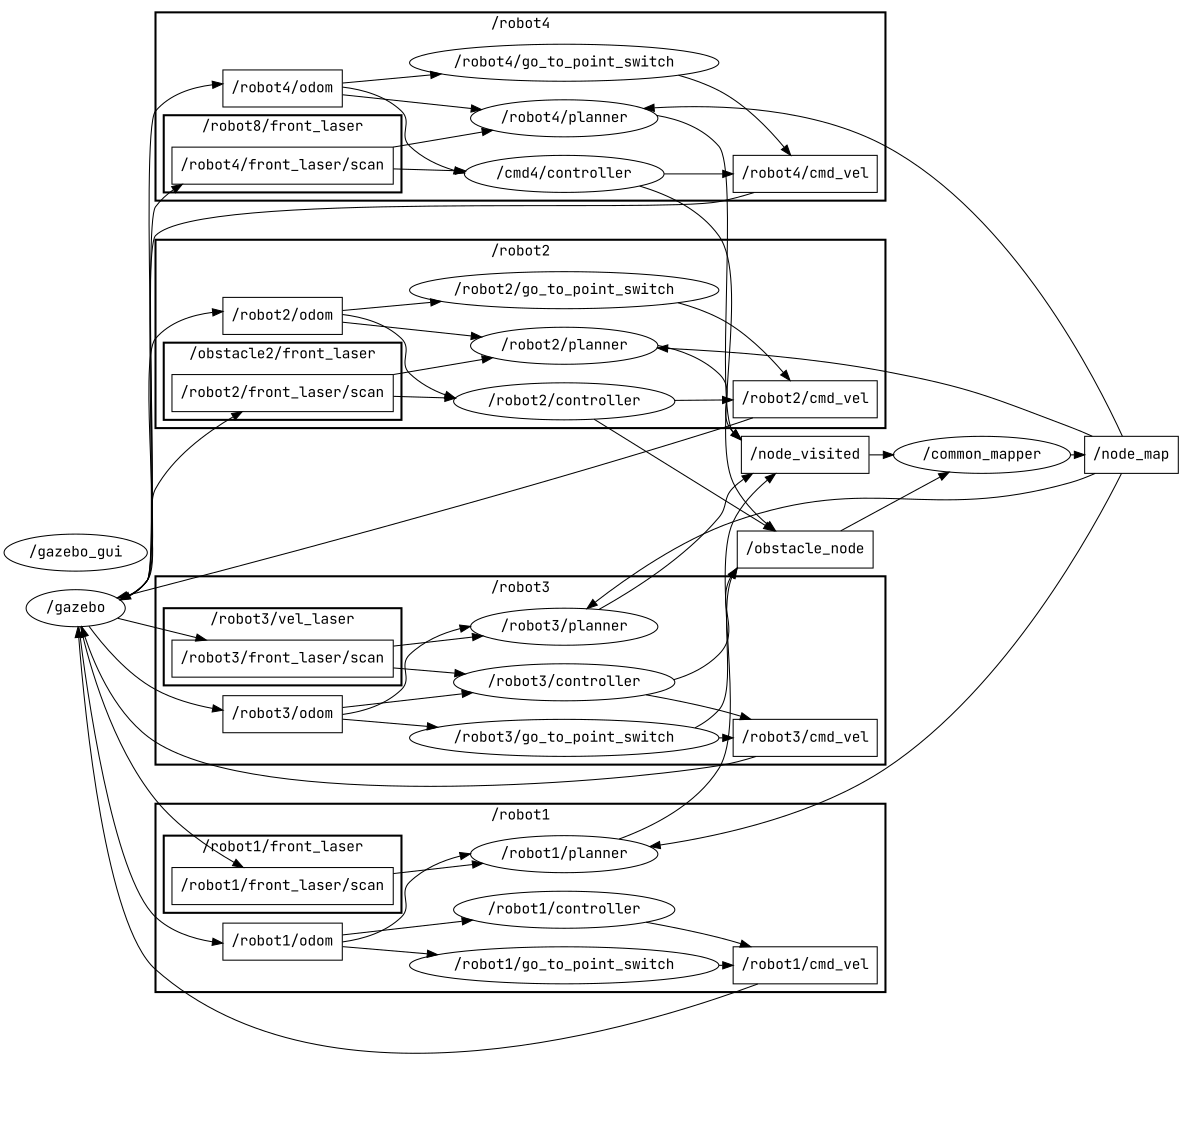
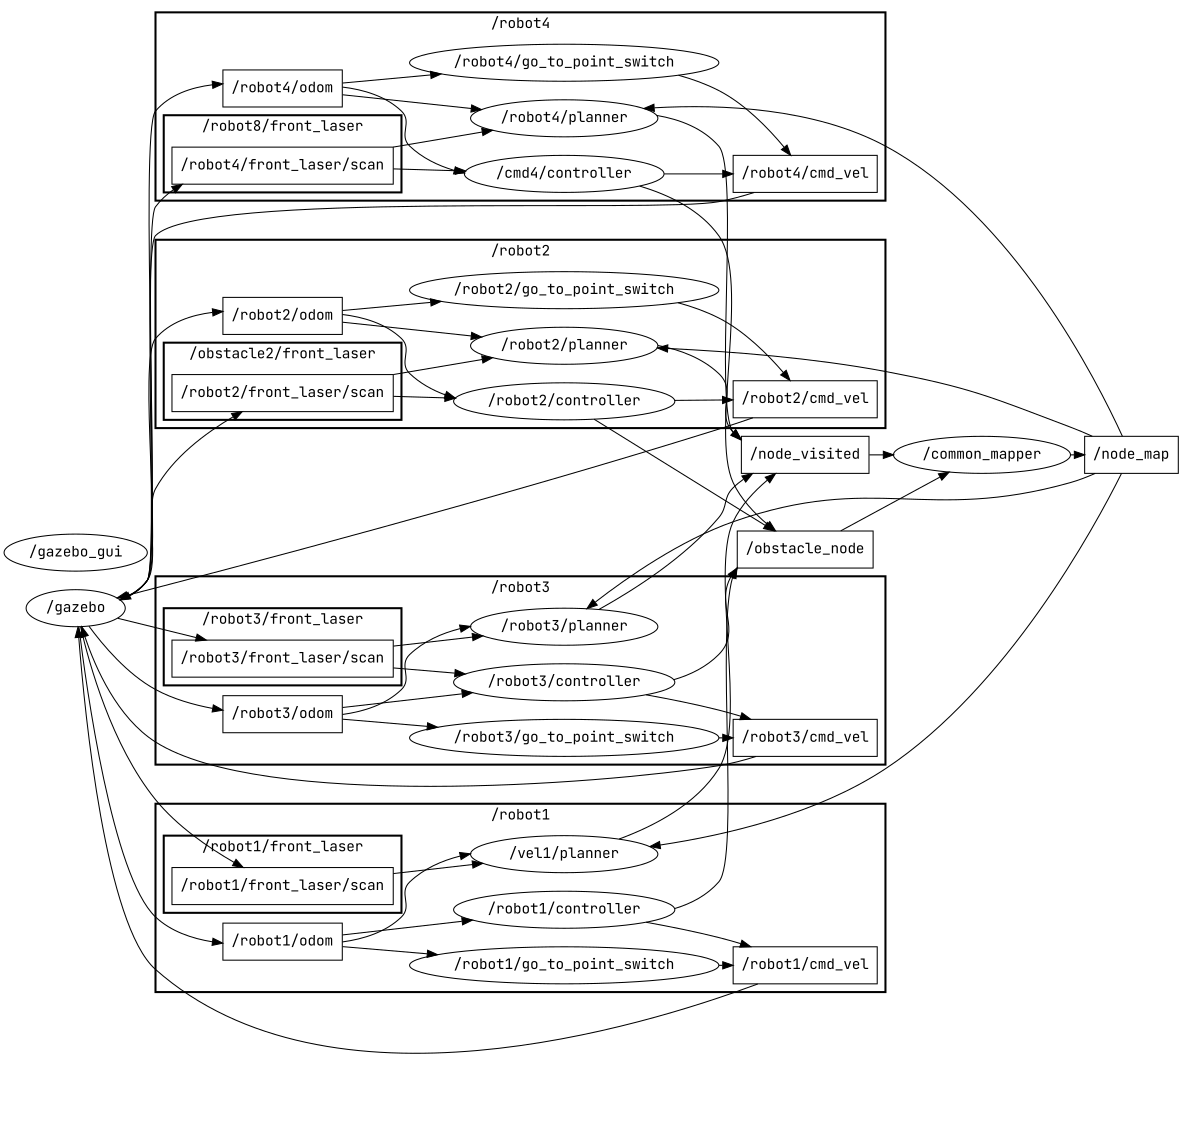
  digraph {
    compound=True
    fontname="JetBrains Mono"
    rank=same
    rankdir=LR
    ranksep=0.2
    node [fontname="JetBrains Mono" shape=box]
    edge [fontname="JetBrains Mono" penwidth=1]
    n1 [height=0.5 label="/robot4/front_laser/scan" width=2.0278]
    n2 [height=0.5 label="/cmd4/controller" shape=ellipse width=2.022]
    n3 [height=0.5 label="/robot4/planner" shape=ellipse width=1.8054]
    n4 [height=0.5 label="/robot4/cmd_vel" width=1.4861]
    n5 [height=0.5 label="/robot4/odom" width=1.2639]
    n6 [height=0.5 label="/robot4/go_to_point_switch" shape=ellipse width=3.015]
    n7 [height=0.5 label="/robot2/front_laser/scan" width=2.0278]
    n8 [height=0.5 label="/robot2/planner" shape=ellipse width=1.8054]
    n9 [height=0.5 label="/robot2/controller" shape=ellipse width=2.022]
    n10 [height=0.5 label="/robot2/cmd_vel" width=1.4861]
    n11 [height=0.5 label="/robot2/odom" width=1.2639]
    n12 [height=0.5 label="/robot2/go_to_point_switch" shape=ellipse width=3.015]
    n13 [height=0.5 label="/robot3/front_laser/scan" width=2.0278]
    n14 [height=0.5 label="/robot3/planner" shape=ellipse width=1.8054]
    n15 [height=0.5 label="/robot3/controller" shape=ellipse width=2.022]
    n16 [height=0.5 label="/robot3/cmd_vel" width=1.4861]
    n17 [height=0.5 label="/robot3/odom" width=1.2639]
    n18 [height=0.5 label="/robot3/go_to_point_switch" shape=ellipse width=3.015]
    n19 [height=0.5 label="/robot1/front_laser/scan" width=2.0278]
-   n20 [height=0.5 label="/robot1/planner" shape=ellipse width=1.8054]
+   n20 [height=0.5 label="/vel1/planner" shape=ellipse width=1.8054]
    n21 [height=0.5 label="/robot1/controller" shape=ellipse width=2.022]
    n22 [height=0.5 label="/robot1/cmd_vel" width=1.4861]
    n23 [height=0.5 label="/robot1/odom" width=1.2639]
    n24 [height=0.5 label="/robot1/go_to_point_switch" shape=ellipse width=3.015]
    n25 [height=0.5 label="/obstacle_node" width=1.3611]
    n26 [height=0.5 label="/node_visited" width=1.2361]
    n27 [height=0.5 label="/gazebo" shape=ellipse width=1.0652]
    n28 [height=0.5 label="/common_mapper" shape=ellipse width=2.1123]
    n29 [height=0.5 label="/node_map" width=1.0694]
    n30 [height=0.5 label="/gazebo_gui" shape=ellipse width=1.4985]
    subgraph cluster_1 {
      label="/robot4"
      style=bold
      n2
      n3
      n4
      n5
      n6
      subgraph cluster_2 {
        label="/robot8/front_laser"
        style=bold
        n1
      }
    }
    subgraph cluster_3 {
      label="/robot2"
      style=bold
      n8
      n9
      n10
      n11
      n12
      subgraph cluster_4 {
        label="/obstacle2/front_laser"
        style=bold
        n7
      }
    }
    subgraph cluster_5 {
      label="/robot3"
      style=bold
      n14
      n15
      n16
      n17
      n18
      subgraph cluster_6 {
-       label="/robot3/vel_laser"
+       label="/robot3/front_laser"
        style=bold
        n13
      }
    }
    subgraph cluster_7 {
      label="/robot1"
      style=bold
      n20
      n21
      n22
      n23
      n24
      subgraph cluster_8 {
        label="/robot1/front_laser"
        style=bold
        n19
      }
    }
    n1 -> n2
    n1 -> n3
    n2 -> n4
    n2 -> n25
    n3 -> n26
    n4 -> n27
    n5 -> n2
    n5 -> n3
    n5 -> n6
    n6 -> n4
    n7 -> n8
    n7 -> n9
    n8 -> n26
    n9 -> n10
    n9 -> n25
    n10 -> n27
    n11 -> n8
    n11 -> n9
    n11 -> n12
    n12 -> n10
    n13 -> n14
    n13 -> n15
    n14 -> n26
    n15 -> n16
    n15 -> n25
    n16 -> n27
    n17 -> n14
    n17 -> n15
    n17 -> n18
    n18 -> n16
    n19 -> n20
    n20 -> n26
    n21 -> n22
-   n18 -> n25
+   n21 -> n25
    n22 -> n27
    n23 -> n20
    n23 -> n21
    n23 -> n24
    n24 -> n22
    n25 -> n28
    n26 -> n28
    n27 -> n1
    n27 -> n5
    n27 -> n7
    n27 -> n11
    n27 -> n13
    n27 -> n17
    n27 -> n19
    n27 -> n23
    n28 -> n29
    n29 -> n3
    n29 -> n8
    n29 -> n14
    n29 -> n20
  }
